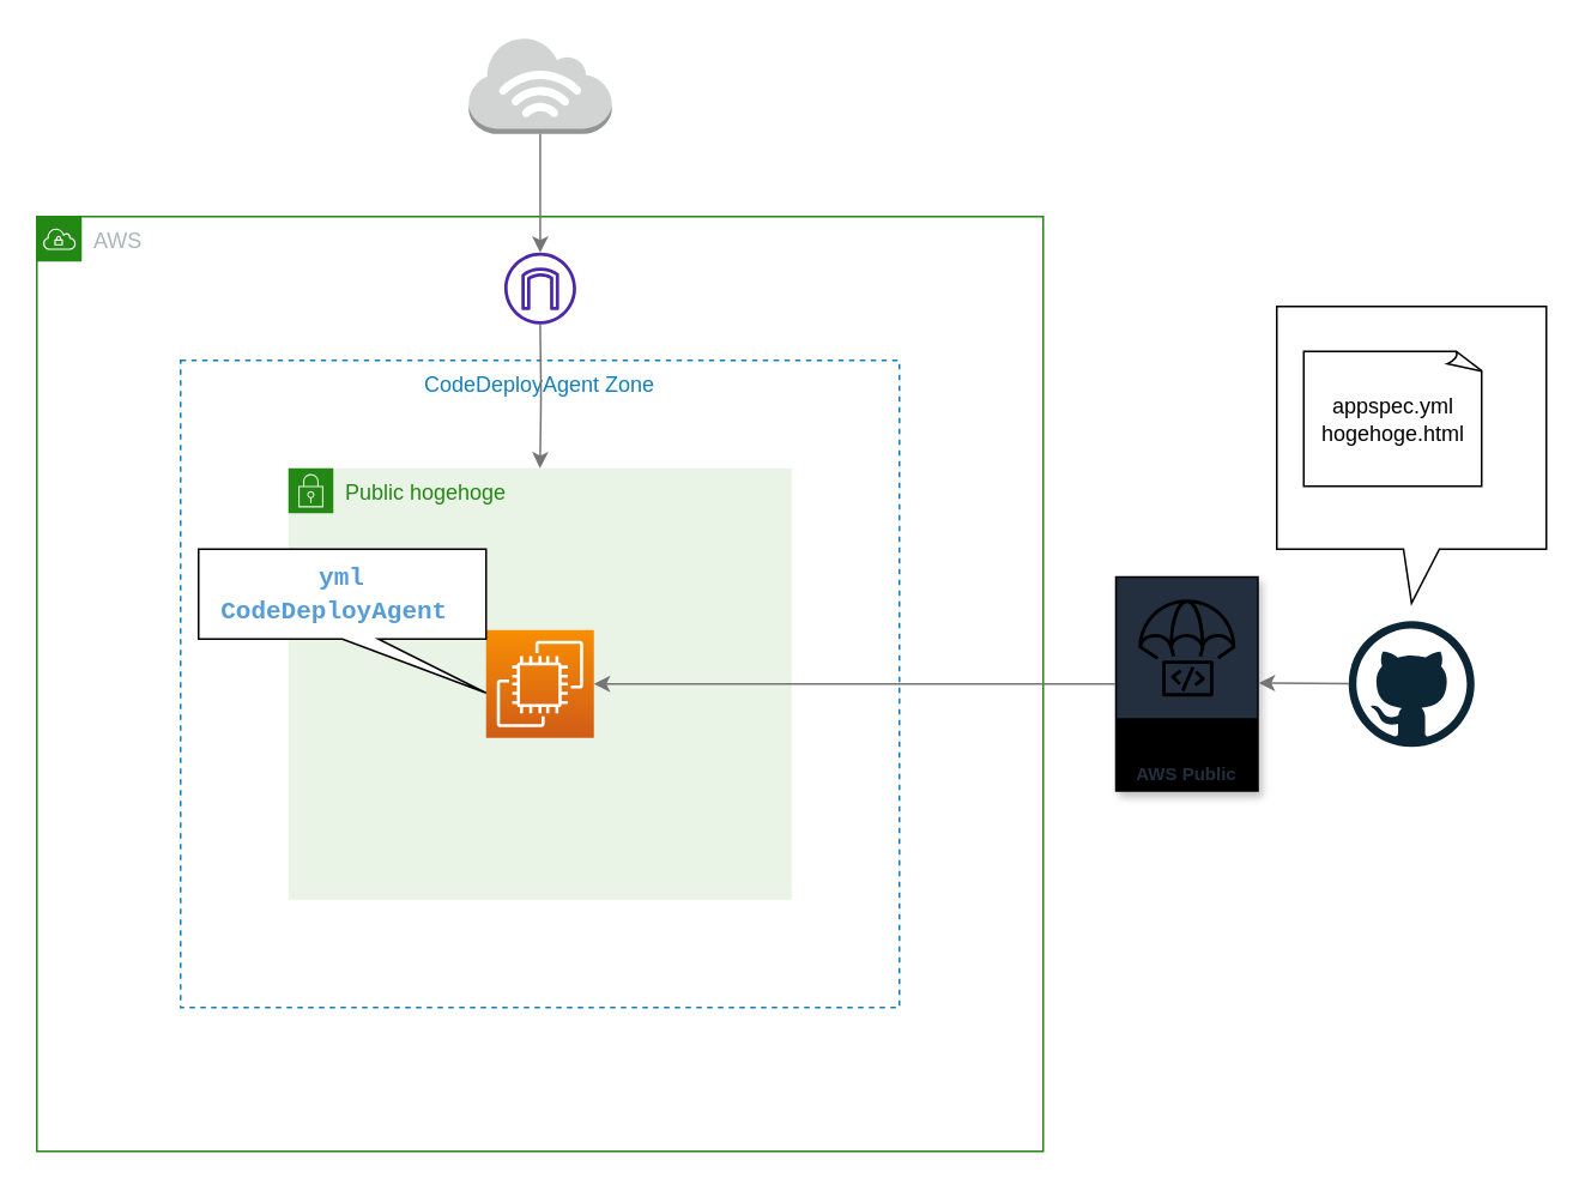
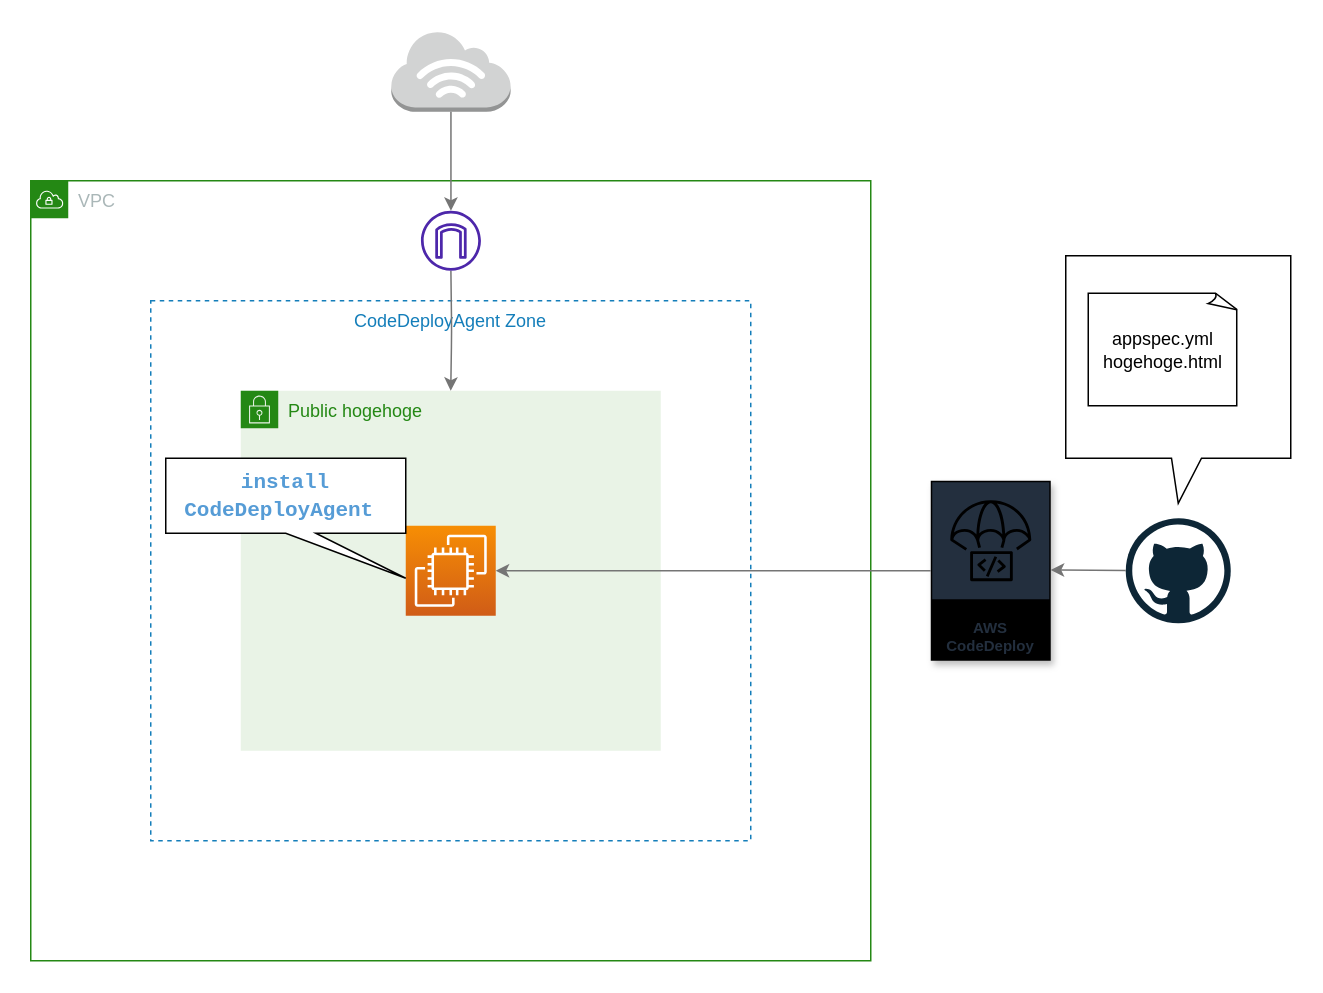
  <mxCell id="0" />
  <mxCell id="1" parent="0" />
  <mxCell id="2" value="CodeDeployAgent Zone" style="fillColor=none;strokeColor=#147EBA;dashed=1;verticalAlign=top;fontStyle=0;fontColor=#147EBA;" parent="1" vertex="1"><mxGeometry x="100" y="200" width="400" height="360" as="geometry" /></mxCell>
- <mxCell id="3" value="AWS" style="points=[[0,0],[0.25,0],[0.5,0],[0.75,0],[1,0],[1,0.25],[1,0.5],[1,0.75],[1,1],[0.75,1],[0.5,1],[0.25,1],[0,1],[0,0.75],[0,0.5],[0,0.25]];outlineConnect=0;gradientColor=none;html=1;whiteSpace=wrap;fontSize=12;fontStyle=0;container=0;pointerEvents=0;collapsible=0;recursiveResize=0;shape=mxgraph.aws4.group;grIcon=mxgraph.aws4.group_vpc;strokeColor=#248814;fillColor=none;verticalAlign=top;align=left;spacingLeft=30;fontColor=#AAB7B8;dashed=0;" parent="1" vertex="1"><mxGeometry x="20" y="120" width="560" height="520" as="geometry" /></mxCell>
+ <mxCell id="3" value="VPC" style="points=[[0,0],[0.25,0],[0.5,0],[0.75,0],[1,0],[1,0.25],[1,0.5],[1,0.75],[1,1],[0.75,1],[0.5,1],[0.25,1],[0,1],[0,0.75],[0,0.5],[0,0.25]];outlineConnect=0;gradientColor=none;html=1;whiteSpace=wrap;fontSize=12;fontStyle=0;container=0;pointerEvents=0;collapsible=0;recursiveResize=0;shape=mxgraph.aws4.group;grIcon=mxgraph.aws4.group_vpc;strokeColor=#248814;fillColor=none;verticalAlign=top;align=left;spacingLeft=30;fontColor=#AAB7B8;dashed=0;" parent="1" vertex="1"><mxGeometry x="20" y="120" width="560" height="520" as="geometry" /></mxCell>
  <mxCell id="4" value="" style="outlineConnect=0;dashed=0;verticalLabelPosition=bottom;verticalAlign=top;align=center;html=1;shape=mxgraph.aws3.internet_3;fillColor=#D2D3D3;gradientColor=none;" parent="1" vertex="1"><mxGeometry x="260.38" y="20" width="79.5" height="54" as="geometry" /></mxCell>
  <mxCell id="5" value="" style="endArrow=classic;html=1;exitX=0.5;exitY=1;exitDx=0;exitDy=0;exitPerimeter=0;strokeColor=#757575;" parent="1" source="4" edge="1"><mxGeometry width="50" height="50" relative="1" as="geometry"><mxPoint x="160" y="-210" as="sourcePoint" /><mxPoint x="300.13" y="140" as="targetPoint" /></mxGeometry></mxCell>
  <mxCell id="6" value="" style="dashed=0;outlineConnect=0;html=1;align=center;labelPosition=center;verticalLabelPosition=bottom;verticalAlign=top;shape=mxgraph.weblogos.github" parent="1" vertex="1"><mxGeometry x="750" y="345" width="70" height="70" as="geometry" /></mxCell>
- <mxCell id="7" value="AWS Public" style="sketch=0;outlineConnect=0;fontColor=#232F3E;gradientColor=none;strokeColor=default;fillColor=#232F3E;dashed=0;verticalLabelPosition=middle;verticalAlign=bottom;align=center;html=1;whiteSpace=wrap;fontSize=10;fontStyle=1;spacing=3;shape=mxgraph.aws4.productIcon;prIcon=mxgraph.aws4.codedeploy;shadow=1;" parent="1" vertex="1"><mxGeometry x="620" y="320" width="80" height="120" as="geometry" /></mxCell>
+ <mxCell id="7" value="AWS CodeDeploy" style="sketch=0;outlineConnect=0;fontColor=#232F3E;gradientColor=none;strokeColor=default;fillColor=#232F3E;dashed=0;verticalLabelPosition=middle;verticalAlign=bottom;align=center;html=1;whiteSpace=wrap;fontSize=10;fontStyle=1;spacing=3;shape=mxgraph.aws4.productIcon;prIcon=mxgraph.aws4.codedeploy;shadow=1;" parent="1" vertex="1"><mxGeometry x="620" y="320" width="80" height="120" as="geometry" /></mxCell>
  <mxCell id="8" value="" style="endArrow=classic;html=1;strokeColor=#757575;entryX=1;entryY=0.5;entryDx=0;entryDy=0;entryPerimeter=0;" parent="1" edge="1"><mxGeometry width="50" height="50" relative="1" as="geometry"><mxPoint x="750" y="379.83" as="sourcePoint" /><mxPoint x="700" y="379.44" as="targetPoint" /></mxGeometry></mxCell>
  <mxCell id="9" value="" style="shape=callout;whiteSpace=wrap;html=1;perimeter=calloutPerimeter;size=30;position=0.47;" parent="1" vertex="1"><mxGeometry x="710" y="170" width="150" height="165" as="geometry" /></mxCell>
  <mxCell id="10" value="appspec.yml&lt;br&gt;hogehoge.html" style="whiteSpace=wrap;html=1;shape=mxgraph.basic.document" parent="1" vertex="1"><mxGeometry x="725" y="195" width="100" height="75" as="geometry" /></mxCell>
  <mxCell id="11" value="Public hogehoge" style="points=[[0,0],[0.25,0],[0.5,0],[0.75,0],[1,0],[1,0.25],[1,0.5],[1,0.75],[1,1],[0.75,1],[0.5,1],[0.25,1],[0,1],[0,0.75],[0,0.5],[0,0.25]];outlineConnect=0;gradientColor=none;html=1;whiteSpace=wrap;fontSize=12;fontStyle=0;container=1;pointerEvents=0;collapsible=0;recursiveResize=0;shape=mxgraph.aws4.group;grIcon=mxgraph.aws4.group_security_group;grStroke=0;strokeColor=#248814;fillColor=#E9F3E6;verticalAlign=top;align=left;spacingLeft=30;fontColor=#248814;dashed=0;" parent="1" vertex="1"><mxGeometry x="160" y="260" width="280" height="240" as="geometry" /></mxCell>
  <mxCell id="12" value="" style="sketch=0;points=[[0,0,0],[0.25,0,0],[0.5,0,0],[0.75,0,0],[1,0,0],[0,1,0],[0.25,1,0],[0.5,1,0],[0.75,1,0],[1,1,0],[0,0.25,0],[0,0.5,0],[0,0.75,0],[1,0.25,0],[1,0.5,0],[1,0.75,0]];outlineConnect=0;fontColor=#232F3E;gradientColor=#F78E04;gradientDirection=north;fillColor=#D05C17;strokeColor=#ffffff;dashed=0;verticalLabelPosition=bottom;verticalAlign=top;align=center;html=1;fontSize=12;fontStyle=0;aspect=fixed;shape=mxgraph.aws4.resourceIcon;resIcon=mxgraph.aws4.ec2;" parent="11" vertex="1"><mxGeometry x="110" y="90" width="60" height="60" as="geometry" /></mxCell>
- <mxCell id="13" value="&lt;div style=&quot;color: rgb(212 , 212 , 212) ; font-family: &amp;#34;consolas&amp;#34; , &amp;#34;courier new&amp;#34; , monospace ; font-size: 14px ; line-height: 19px&quot;&gt;&lt;span style=&quot;color: rgb(86 , 156 , 214) ; font-weight: bold&quot;&gt;yml&lt;br&gt;CodeDeployAgent&amp;nbsp;&lt;/span&gt;&lt;/div&gt;" style="shape=callout;whiteSpace=wrap;html=1;perimeter=calloutPerimeter;position2=1;" parent="1" vertex="1"><mxGeometry x="110" y="305" width="160" height="80" as="geometry" /></mxCell>
+ <mxCell id="13" value="&lt;div style=&quot;color: rgb(212 , 212 , 212) ; font-family: &amp;#34;consolas&amp;#34; , &amp;#34;courier new&amp;#34; , monospace ; font-size: 14px ; line-height: 19px&quot;&gt;&lt;span style=&quot;color: rgb(86 , 156 , 214) ; font-weight: bold&quot;&gt;install&lt;br&gt;CodeDeployAgent&amp;nbsp;&lt;/span&gt;&lt;/div&gt;" style="shape=callout;whiteSpace=wrap;html=1;perimeter=calloutPerimeter;position2=1;" parent="1" vertex="1"><mxGeometry x="110" y="305" width="160" height="80" as="geometry" /></mxCell>
  <mxCell id="14" value="" style="edgeStyle=orthogonalEdgeStyle;html=1;strokeColor=#757575;entryX=0.5;entryY=0;entryDx=0;entryDy=0;" parent="1" target="11" edge="1"><mxGeometry relative="1" as="geometry"><mxPoint x="300" y="250" as="targetPoint" /><mxPoint x="300.1" y="180" as="sourcePoint" /></mxGeometry></mxCell>
  <mxCell id="15" value="" style="endArrow=classic;html=1;strokeColor=#757575;entryX=1;entryY=0.5;entryDx=0;entryDy=0;entryPerimeter=0;" parent="1" source="7" target="12" edge="1"><mxGeometry width="50" height="50" relative="1" as="geometry"><mxPoint x="460" y="10" as="sourcePoint" /><mxPoint x="220" y="10" as="targetPoint" /></mxGeometry></mxCell>
  <mxCell id="16" value="" style="sketch=0;outlineConnect=0;fontColor=#232F3E;gradientColor=none;fillColor=#4D27AA;strokeColor=none;dashed=0;verticalLabelPosition=bottom;verticalAlign=top;align=center;html=1;fontSize=12;fontStyle=0;aspect=fixed;pointerEvents=1;shape=mxgraph.aws4.internet_gateway;" vertex="1" parent="1"><mxGeometry x="280.13" y="140" width="40" height="40" as="geometry" /></mxCell>
